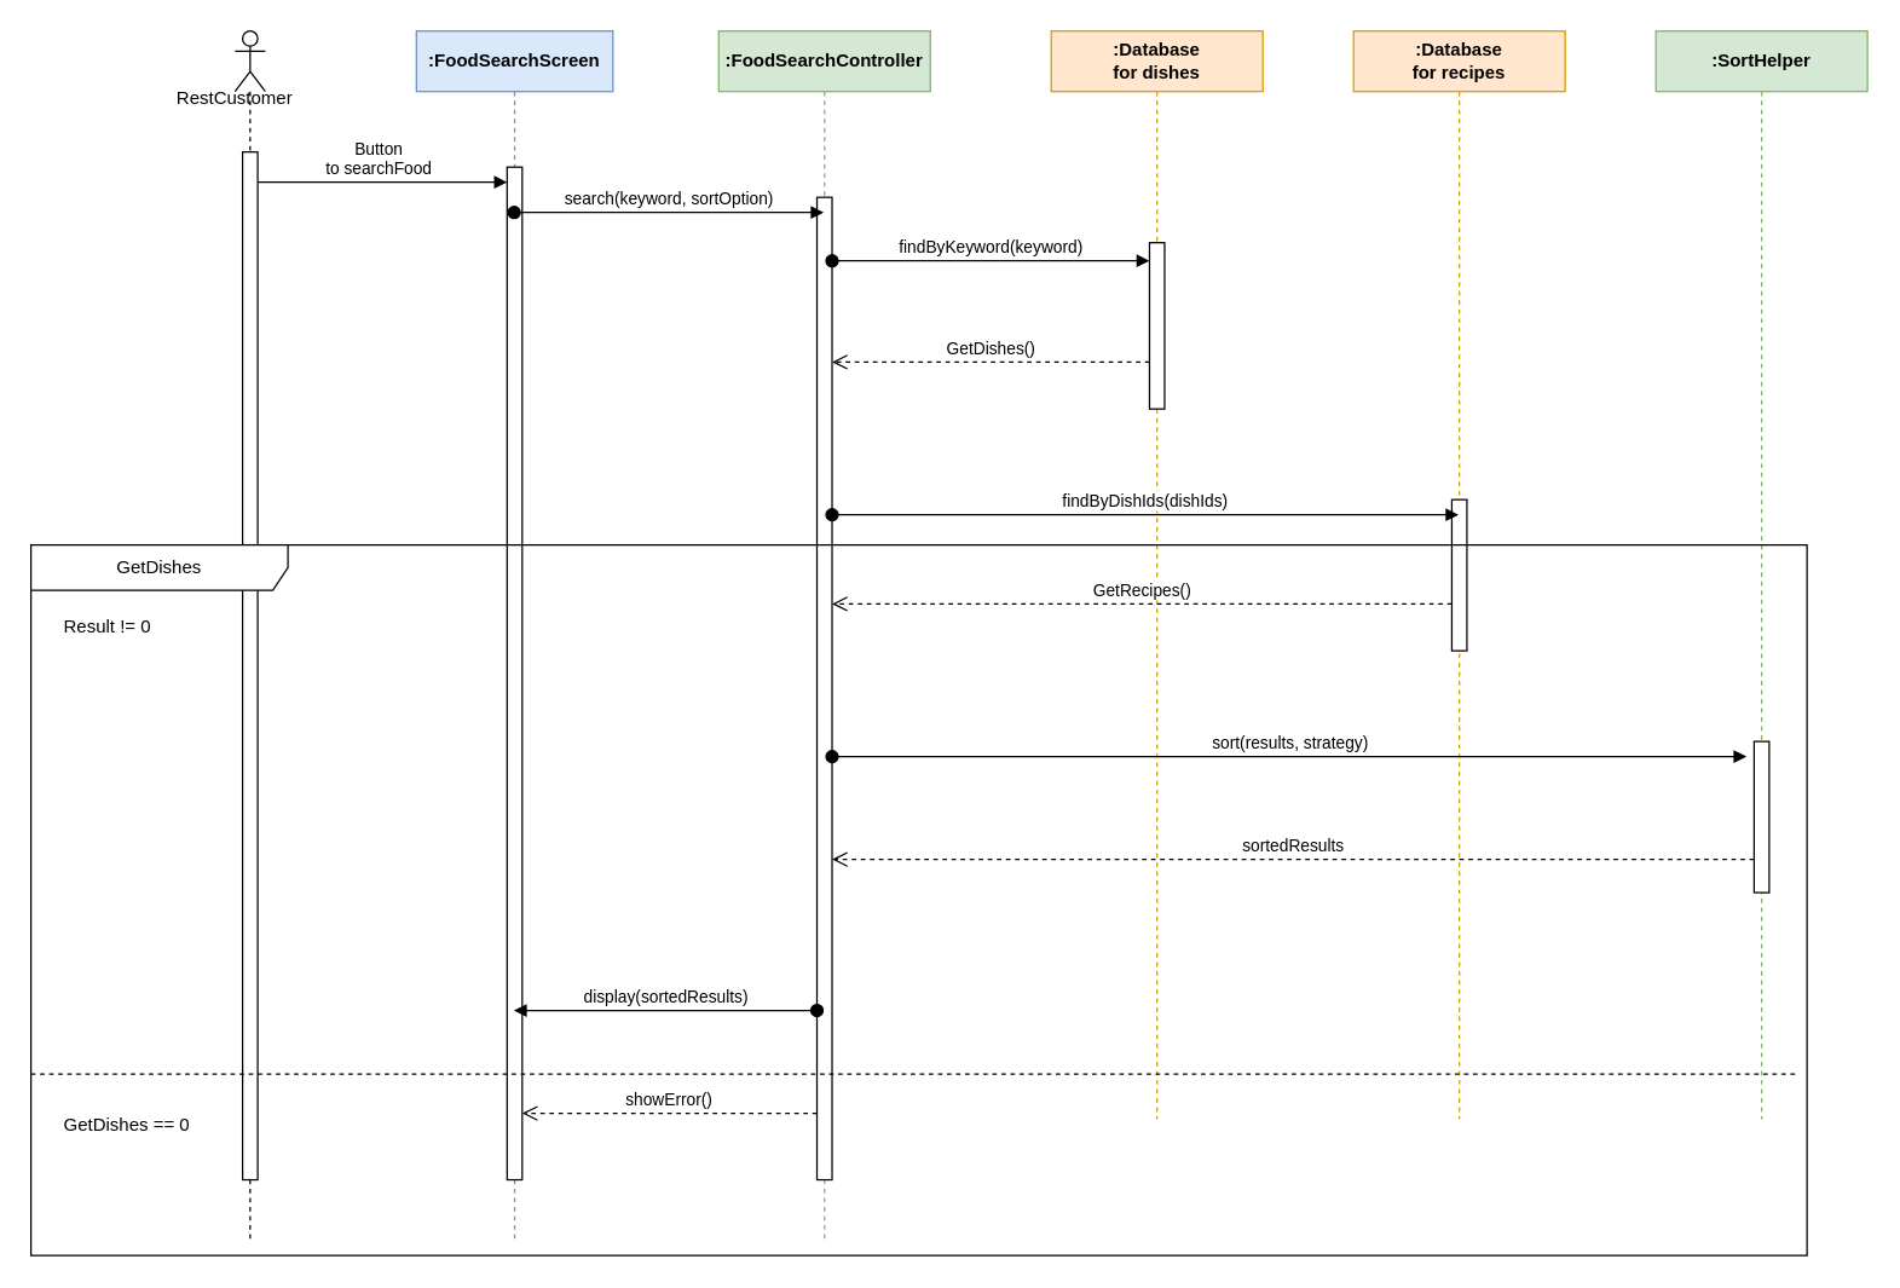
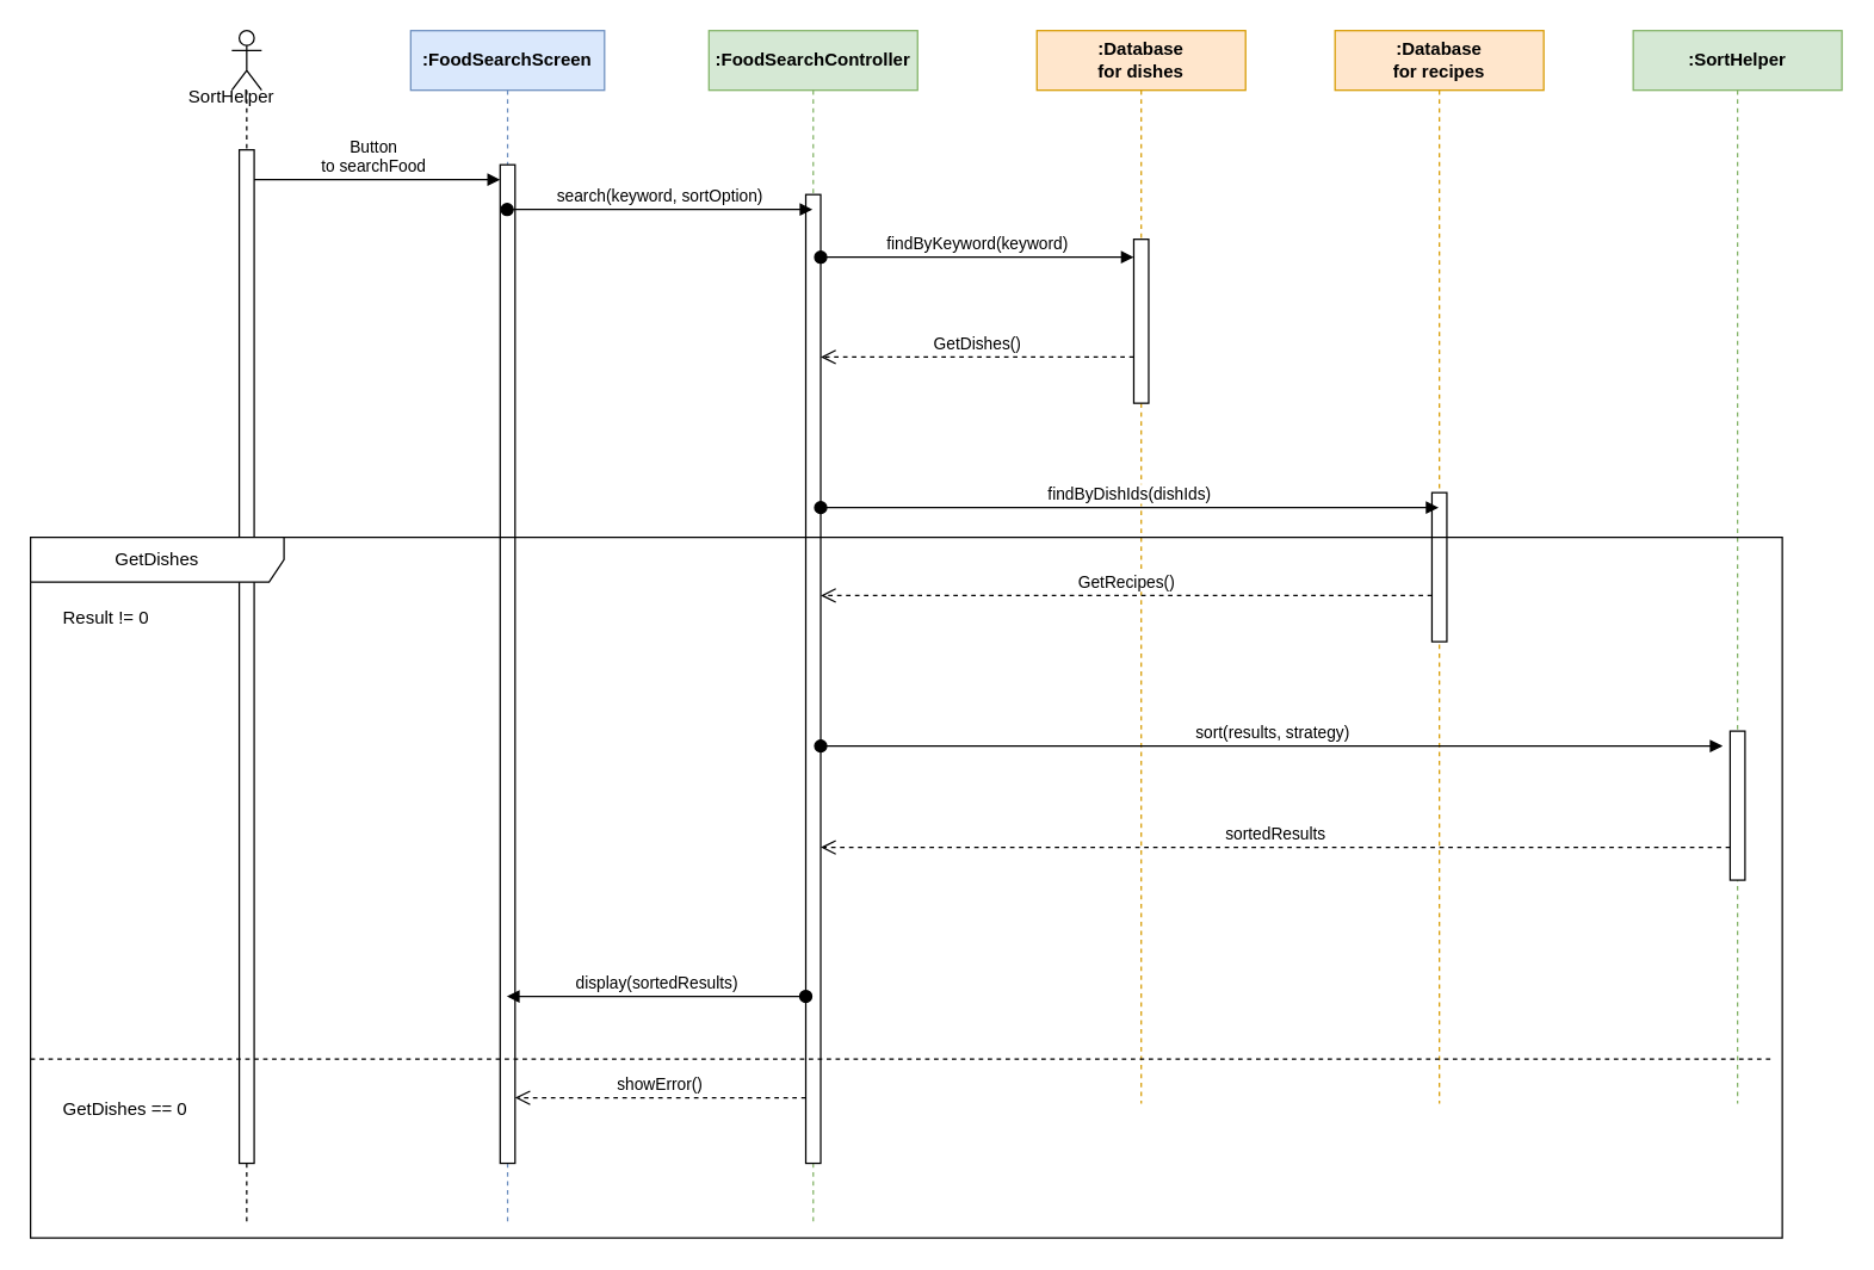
  <mxCell id="0" />
  <mxCell id="1" parent="0" />
  <mxCell id="2" value="&lt;strong data-end=&quot;1178&quot; data-start=&quot;1161&quot;&gt;:FoodSearchScreen&lt;/strong&gt;" style="shape=umlLifeline;perimeter=lifelinePerimeter;whiteSpace=wrap;html=1;container=1;dropTarget=0;collapsible=0;recursiveResize=0;outlineConnect=0;portConstraint=eastwest;newEdgeStyle={&quot;curved&quot;:0,&quot;rounded&quot;:0};fillColor=#dae8fc;strokeColor=#6c8ebf;" vertex="1" parent="1"><mxGeometry x="275" y="20" width="130" height="800" as="geometry" /></mxCell>
  <mxCell id="3" value="" style="html=1;points=[[0,0,0,0,5],[0,1,0,0,-5],[1,0,0,0,5],[1,1,0,0,-5]];perimeter=orthogonalPerimeter;outlineConnect=0;targetShapes=umlLifeline;portConstraint=eastwest;newEdgeStyle={&quot;curved&quot;:0,&quot;rounded&quot;:0};" vertex="1" parent="2"><mxGeometry x="60" y="90" width="10" height="670" as="geometry" /></mxCell>
  <mxCell id="4" value="&lt;strong data-end=&quot;1178&quot; data-start=&quot;1161&quot;&gt;:FoodSearchController&lt;/strong&gt;" style="shape=umlLifeline;perimeter=lifelinePerimeter;whiteSpace=wrap;html=1;container=1;dropTarget=0;collapsible=0;recursiveResize=0;outlineConnect=0;portConstraint=eastwest;newEdgeStyle={&quot;curved&quot;:0,&quot;rounded&quot;:0};fillColor=#d5e8d4;strokeColor=#82b366;" vertex="1" parent="1"><mxGeometry x="475" y="20" width="140" height="800" as="geometry" /></mxCell>
  <mxCell id="5" value="" style="html=1;points=[[0,0,0,0,5],[0,1,0,0,-5],[1,0,0,0,5],[1,1,0,0,-5]];perimeter=orthogonalPerimeter;outlineConnect=0;targetShapes=umlLifeline;portConstraint=eastwest;newEdgeStyle={&quot;curved&quot;:0,&quot;rounded&quot;:0};" vertex="1" parent="4"><mxGeometry x="65" y="110" width="10" height="650" as="geometry" /></mxCell>
  <mxCell id="6" value="&lt;strong data-end=&quot;1178&quot; data-start=&quot;1161&quot;&gt;:Database&lt;/strong&gt;&lt;div&gt;&lt;strong data-end=&quot;1178&quot; data-start=&quot;1161&quot;&gt;for dishes&lt;/strong&gt;&lt;/div&gt;" style="shape=umlLifeline;perimeter=lifelinePerimeter;whiteSpace=wrap;html=1;container=1;dropTarget=0;collapsible=0;recursiveResize=0;outlineConnect=0;portConstraint=eastwest;newEdgeStyle={&quot;curved&quot;:0,&quot;rounded&quot;:0};fillColor=#ffe6cc;strokeColor=#d79b00;" vertex="1" parent="1"><mxGeometry x="695" y="20" width="140" height="720" as="geometry" /></mxCell>
  <mxCell id="7" value="" style="html=1;points=[[0,0,0,0,5],[0,1,0,0,-5],[1,0,0,0,5],[1,1,0,0,-5]];perimeter=orthogonalPerimeter;outlineConnect=0;targetShapes=umlLifeline;portConstraint=eastwest;newEdgeStyle={&quot;curved&quot;:0,&quot;rounded&quot;:0};" vertex="1" parent="6"><mxGeometry x="65" y="140" width="10" height="110" as="geometry" /></mxCell>
  <mxCell id="8" value="Button&lt;br&gt;to searchFood" style="html=1;verticalAlign=bottom;startArrow=oval;startFill=1;endArrow=block;startSize=8;curved=0;rounded=0;" edge="1" parent="1"><mxGeometry x="0.005" width="60" relative="1" as="geometry"><mxPoint x="165" y="120" as="sourcePoint" /><mxPoint x="335" y="120" as="targetPoint" /><mxPoint as="offset" /></mxGeometry></mxCell>
  <mxCell id="9" value="search(keyword, sortOption)" style="html=1;verticalAlign=bottom;startArrow=oval;startFill=1;endArrow=block;startSize=8;curved=0;rounded=0;" edge="1" parent="1"><mxGeometry width="60" relative="1" as="geometry"><mxPoint x="339.667" y="140" as="sourcePoint" /><mxPoint x="544.5" y="140" as="targetPoint" /></mxGeometry></mxCell>
  <mxCell id="10" value="findByKeyword(keyword)" style="html=1;verticalAlign=bottom;startArrow=oval;startFill=1;endArrow=block;startSize=8;curved=0;rounded=0;" edge="1" parent="1"><mxGeometry width="60" relative="1" as="geometry"><mxPoint x="550" y="172" as="sourcePoint" /><mxPoint x="760" y="172" as="targetPoint" /></mxGeometry></mxCell>
  <mxCell id="11" value="GetDishes()" style="html=1;verticalAlign=bottom;endArrow=open;dashed=1;endSize=8;curved=0;rounded=0;" edge="1" parent="1"><mxGeometry relative="1" as="geometry"><mxPoint x="760" y="239" as="sourcePoint" /><mxPoint x="550" y="239" as="targetPoint" /></mxGeometry></mxCell>
  <mxCell id="12" value="&lt;strong data-end=&quot;1178&quot; data-start=&quot;1161&quot;&gt;:Database&lt;/strong&gt;&lt;div&gt;&lt;strong data-end=&quot;1178&quot; data-start=&quot;1161&quot;&gt;for recipes&lt;/strong&gt;&lt;/div&gt;" style="shape=umlLifeline;perimeter=lifelinePerimeter;whiteSpace=wrap;html=1;container=1;dropTarget=0;collapsible=0;recursiveResize=0;outlineConnect=0;portConstraint=eastwest;newEdgeStyle={&quot;curved&quot;:0,&quot;rounded&quot;:0};fillColor=#ffe6cc;strokeColor=#d79b00;" vertex="1" parent="1"><mxGeometry x="895" y="20" width="140" height="720" as="geometry" /></mxCell>
  <mxCell id="13" value="" style="html=1;points=[[0,0,0,0,5],[0,1,0,0,-5],[1,0,0,0,5],[1,1,0,0,-5]];perimeter=orthogonalPerimeter;outlineConnect=0;targetShapes=umlLifeline;portConstraint=eastwest;newEdgeStyle={&quot;curved&quot;:0,&quot;rounded&quot;:0};" vertex="1" parent="12"><mxGeometry x="65" y="310" width="10" height="100" as="geometry" /></mxCell>
  <mxCell id="14" value="findByDishIds(dishIds)" style="html=1;verticalAlign=bottom;startArrow=oval;startFill=1;endArrow=block;startSize=8;curved=0;rounded=0;" edge="1" parent="1" source="5"><mxGeometry width="60" relative="1" as="geometry"><mxPoint x="555" y="340" as="sourcePoint" /><mxPoint x="964.5" y="340" as="targetPoint" /></mxGeometry></mxCell>
  <mxCell id="15" value="GetRecipes()" style="html=1;verticalAlign=bottom;endArrow=open;dashed=1;endSize=8;curved=0;rounded=0;" edge="1" parent="1"><mxGeometry relative="1" as="geometry"><mxPoint x="960" y="399" as="sourcePoint" /><mxPoint x="550" y="399" as="targetPoint" /></mxGeometry></mxCell>
  <mxCell id="16" value="&lt;strong data-end=&quot;1178&quot; data-start=&quot;1161&quot;&gt;:SortHelper&lt;/strong&gt;" style="shape=umlLifeline;perimeter=lifelinePerimeter;whiteSpace=wrap;html=1;container=1;dropTarget=0;collapsible=0;recursiveResize=0;outlineConnect=0;portConstraint=eastwest;newEdgeStyle={&quot;curved&quot;:0,&quot;rounded&quot;:0};fillColor=#d5e8d4;strokeColor=#82b366;" vertex="1" parent="1"><mxGeometry x="1095" y="20" width="140" height="720" as="geometry" /></mxCell>
  <mxCell id="17" value="sort(results, strategy)" style="html=1;verticalAlign=bottom;startArrow=oval;startFill=1;endArrow=block;startSize=8;curved=0;rounded=0;" edge="1" parent="1" source="5"><mxGeometry width="60" relative="1" as="geometry"><mxPoint x="575" y="500" as="sourcePoint" /><mxPoint x="1155" y="500" as="targetPoint" /></mxGeometry></mxCell>
  <mxCell id="18" value="sortedResults" style="html=1;verticalAlign=bottom;endArrow=open;dashed=1;endSize=8;curved=0;rounded=0;" edge="1" parent="1"><mxGeometry x="-0.0" relative="1" as="geometry"><mxPoint x="1160" y="568" as="sourcePoint" /><mxPoint x="550" y="568" as="targetPoint" /><mxPoint as="offset" /></mxGeometry></mxCell>
  <mxCell id="19" value="display(sortedResults)" style="html=1;verticalAlign=bottom;startArrow=oval;startFill=1;endArrow=block;startSize=8;curved=0;rounded=0;" edge="1" parent="1"><mxGeometry width="60" relative="1" as="geometry"><mxPoint x="540" y="668" as="sourcePoint" /><mxPoint x="339.447" y="668" as="targetPoint" /></mxGeometry></mxCell>
  <mxCell id="20" value="" style="shape=umlLifeline;perimeter=lifelinePerimeter;whiteSpace=wrap;html=1;container=1;dropTarget=0;collapsible=0;recursiveResize=0;outlineConnect=0;portConstraint=eastwest;newEdgeStyle={&quot;curved&quot;:0,&quot;rounded&quot;:0};participant=umlActor;" vertex="1" parent="1"><mxGeometry x="155" y="20" width="20" height="800" as="geometry" /></mxCell>
  <mxCell id="21" value="" style="html=1;points=[[0,0,0,0,5],[0,1,0,0,-5],[1,0,0,0,5],[1,1,0,0,-5]];perimeter=orthogonalPerimeter;outlineConnect=0;targetShapes=umlLifeline;portConstraint=eastwest;newEdgeStyle={&quot;curved&quot;:0,&quot;rounded&quot;:0};" vertex="1" parent="20"><mxGeometry x="5" y="80" width="10" height="680" as="geometry" /></mxCell>
- <mxCell id="22" value="&lt;span style=&quot;text-wrap-mode: nowrap;&quot;&gt;RestCustomer&lt;/span&gt;" style="text;html=1;align=center;verticalAlign=middle;whiteSpace=wrap;rounded=0;" vertex="1" parent="1"><mxGeometry x="125" y="50" width="60" height="30" as="geometry" /></mxCell>
+ <mxCell id="22" value="&lt;span style=&quot;text-wrap-mode: nowrap;&quot;&gt;SortHelper&lt;/span&gt;" style="text;html=1;align=center;verticalAlign=middle;whiteSpace=wrap;rounded=0;" vertex="1" parent="1"><mxGeometry x="125" y="50" width="60" height="30" as="geometry" /></mxCell>
  <mxCell id="23" value="" style="html=1;points=[[0,0,0,0,5],[0,1,0,0,-5],[1,0,0,0,5],[1,1,0,0,-5]];perimeter=orthogonalPerimeter;outlineConnect=0;targetShapes=umlLifeline;portConstraint=eastwest;newEdgeStyle={&quot;curved&quot;:0,&quot;rounded&quot;:0};" vertex="1" parent="1"><mxGeometry x="1160" y="490" width="10" height="100" as="geometry" /></mxCell>
  <mxCell id="24" value="GetDishes" style="shape=umlFrame;whiteSpace=wrap;html=1;pointerEvents=0;recursiveResize=0;container=1;collapsible=0;width=170;" vertex="1" parent="1"><mxGeometry x="20" y="360" width="1175" height="470" as="geometry" /></mxCell>
  <mxCell id="25" value="Result != 0" style="text;html=1;" vertex="1" parent="24"><mxGeometry width="100" height="20" relative="1" as="geometry"><mxPoint x="20" y="40" as="offset" /></mxGeometry></mxCell>
  <mxCell id="26" value="GetDishes == 0" style="line;strokeWidth=1;dashed=1;labelPosition=center;verticalLabelPosition=bottom;align=left;verticalAlign=top;spacingLeft=20;spacingTop=15;html=1;whiteSpace=wrap;" vertex="1" parent="24"><mxGeometry y="345" width="1170" height="10" as="geometry" /></mxCell>
  <mxCell id="27" value="showError()" style="html=1;verticalAlign=bottom;endArrow=open;dashed=1;endSize=8;curved=0;rounded=0;" edge="1" parent="1"><mxGeometry x="-0.0" relative="1" as="geometry"><mxPoint x="540" y="736" as="sourcePoint" /><mxPoint x="345" y="736" as="targetPoint" /><mxPoint as="offset" /></mxGeometry></mxCell>
